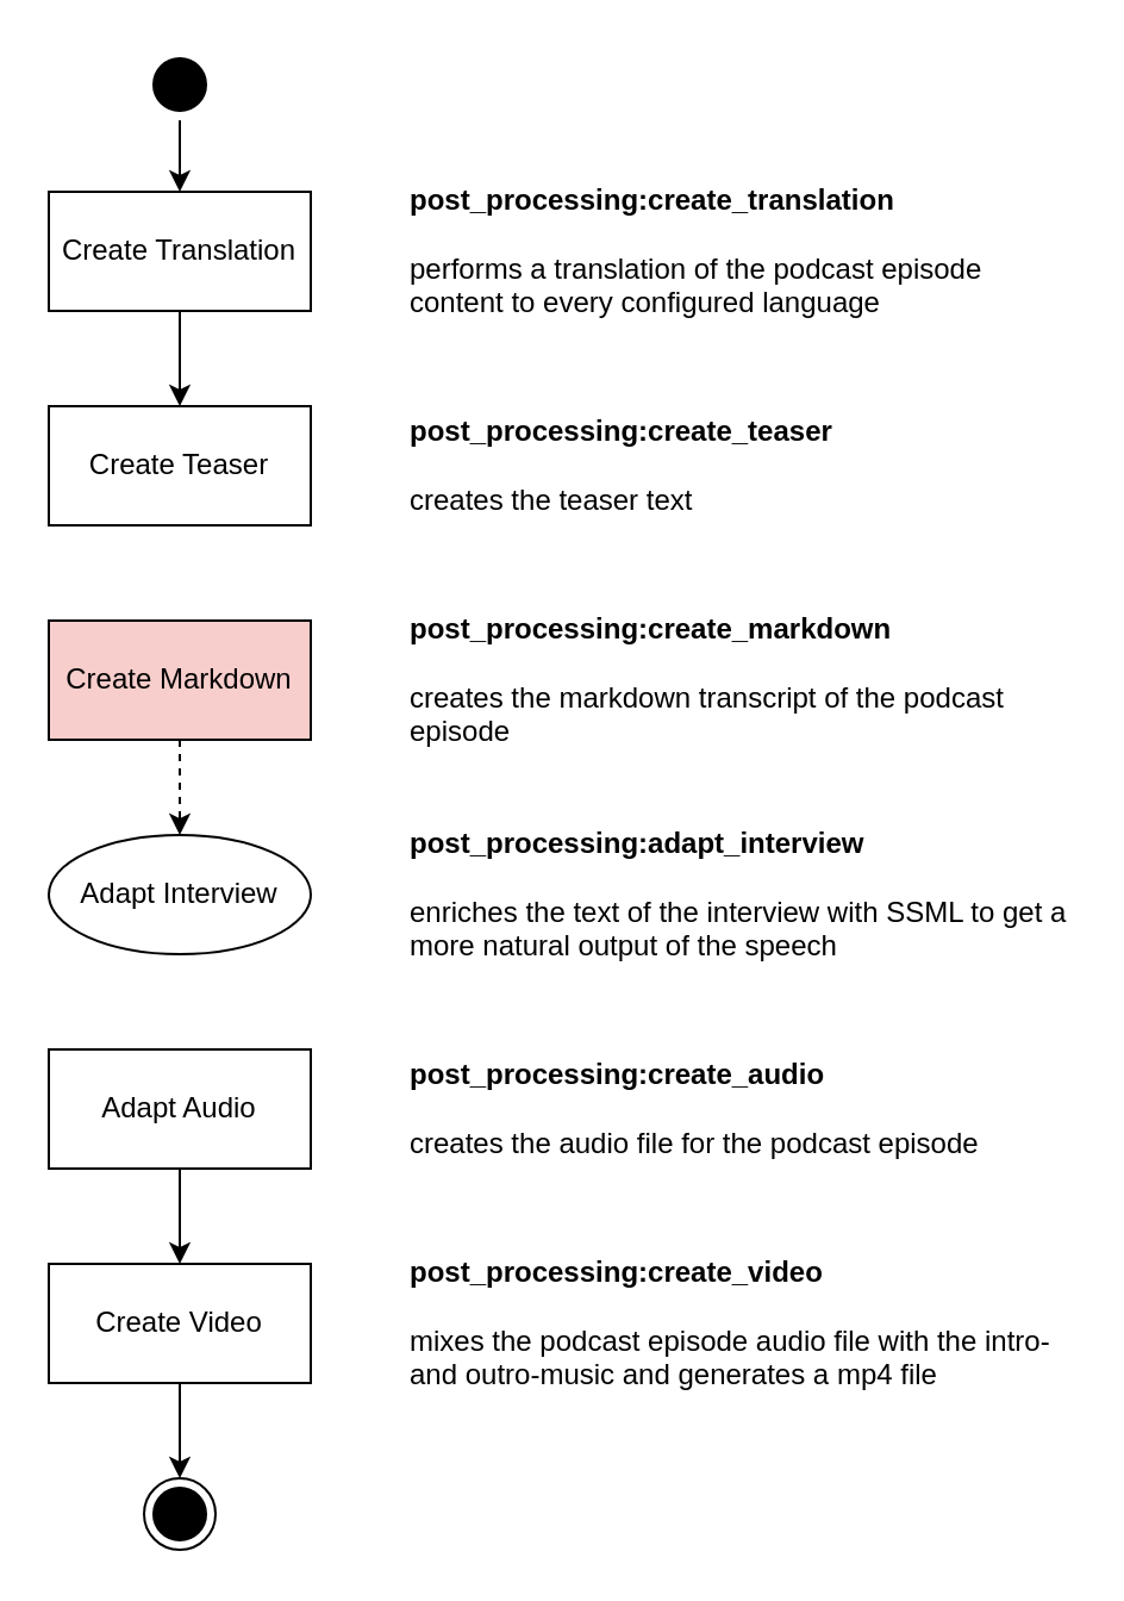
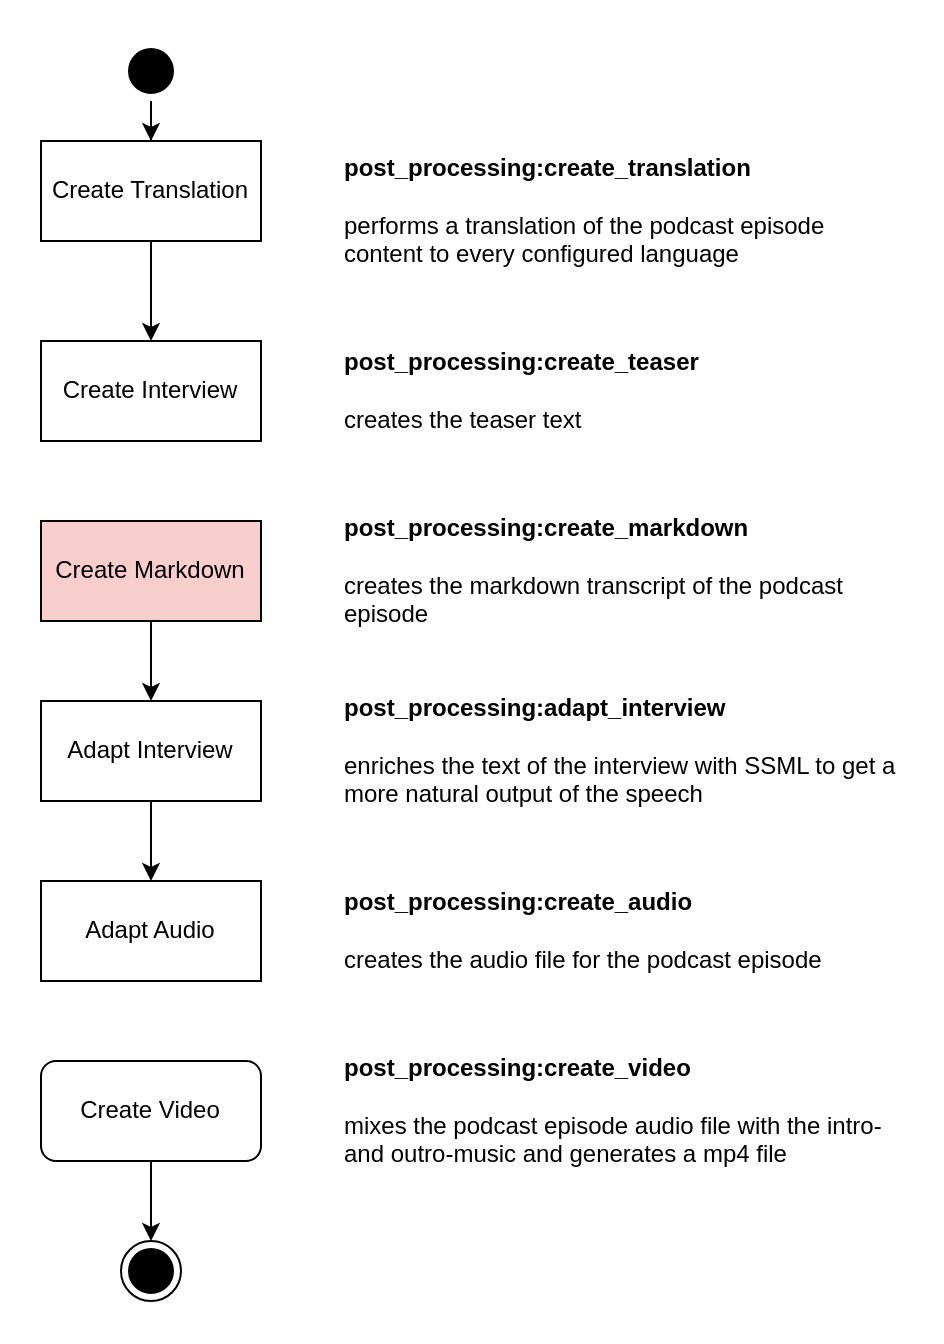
  <mxCell id="0" />
  <mxCell id="1" parent="0" />
  <mxCell id="2" value="" style="edgeStyle=orthogonalEdgeStyle;rounded=0;orthogonalLoop=1;jettySize=auto;html=1;" edge="1" parent="1" source="3" target="6"><mxGeometry relative="1" as="geometry" /></mxCell>
  <mxCell id="3" value="" style="ellipse;html=1;shape=startState;fillColor=#000000;strokeColor=#000000;" vertex="1" parent="1"><mxGeometry x="60" y="20" width="30" height="30" as="geometry" /></mxCell>
  <mxCell id="4" value="" style="ellipse;html=1;shape=endState;fillColor=#000000;strokeColor=#000000;" vertex="1" parent="1"><mxGeometry x="60" y="620" width="30" height="30" as="geometry" /></mxCell>
  <mxCell id="5" value="" style="edgeStyle=orthogonalEdgeStyle;rounded=0;orthogonalLoop=1;jettySize=auto;html=1;" edge="1" parent="1" source="6" target="8"><mxGeometry relative="1" as="geometry" /></mxCell>
- <mxCell id="6" value="Create Translation" style="html=1;whiteSpace=wrap;" vertex="1" parent="1"><mxGeometry x="20" y="80" width="110" height="50" as="geometry" /></mxCell>
+ <mxCell id="6" value="Create Translation" style="html=1;whiteSpace=wrap;" vertex="1" parent="1"><mxGeometry x="20" y="70" width="110" height="50" as="geometry" /></mxCell>
  <mxCell id="7" value="&lt;div align=&quot;left&quot;&gt;&lt;b&gt;post_processing:create_translation&lt;/b&gt;&lt;br&gt;&lt;br&gt;&lt;/div&gt;&lt;div align=&quot;left&quot;&gt;performs a translation of the podcast episode content to every configured language&lt;/div&gt;" style="text;html=1;align=left;verticalAlign=middle;whiteSpace=wrap;rounded=0;" vertex="1" parent="1"><mxGeometry x="170" y="90" width="280" height="30" as="geometry" /></mxCell>
- <mxCell id="8" value="Create Teaser" style="html=1;whiteSpace=wrap;" vertex="1" parent="1"><mxGeometry x="20" y="170" width="110" height="50" as="geometry" /></mxCell>
+ <mxCell id="8" value="Create Interview" style="html=1;whiteSpace=wrap;" vertex="1" parent="1"><mxGeometry x="20" y="170" width="110" height="50" as="geometry" /></mxCell>
  <mxCell id="9" value="&lt;div align=&quot;left&quot;&gt;&lt;b&gt;post_processing:create_teaser&lt;/b&gt;&lt;br&gt;&lt;br&gt;&lt;/div&gt;&lt;div align=&quot;left&quot;&gt;creates the teaser text&lt;/div&gt;" style="text;html=1;align=left;verticalAlign=middle;whiteSpace=wrap;rounded=0;" vertex="1" parent="1"><mxGeometry x="170" y="180" width="280" height="30" as="geometry" /></mxCell>
- <mxCell id="10" value="" style="edgeStyle=orthogonalEdgeStyle;rounded=0;orthogonalLoop=1;jettySize=auto;html=1;dashed=1;" edge="1" parent="1" source="11" target="14"><mxGeometry relative="1" as="geometry" /></mxCell>
+ <mxCell id="10" value="" style="edgeStyle=orthogonalEdgeStyle;rounded=0;orthogonalLoop=1;jettySize=auto;html=1;" edge="1" parent="1" source="11" target="14"><mxGeometry relative="1" as="geometry" /></mxCell>
  <mxCell id="11" value="Create Markdown" style="html=1;whiteSpace=wrap;fillColor=#f8cecc;" vertex="1" parent="1"><mxGeometry x="20" y="260" width="110" height="50" as="geometry" /></mxCell>
  <mxCell id="12" value="&lt;div align=&quot;left&quot;&gt;&lt;b&gt;post_processing:create_markdown&lt;/b&gt;&lt;br&gt;&lt;br&gt;&lt;/div&gt;&lt;div align=&quot;left&quot;&gt;creates the markdown transcript of the podcast episode&lt;/div&gt;" style="text;html=1;align=left;verticalAlign=middle;whiteSpace=wrap;rounded=0;" vertex="1" parent="1"><mxGeometry x="170" y="270" width="280" height="30" as="geometry" /></mxCell>
- <mxCell id="14" value="Adapt Interview" style="ellipse;html=1;whiteSpace=wrap;" vertex="1" parent="1"><mxGeometry x="20" y="350" width="110" height="50" as="geometry" /></mxCell>
+ <mxCell id="13" value="" style="edgeStyle=orthogonalEdgeStyle;rounded=0;orthogonalLoop=1;jettySize=auto;html=1;" edge="1" parent="1" source="14" target="17"><mxGeometry relative="1" as="geometry" /></mxCell>
+ <mxCell id="14" value="Adapt Interview" style="html=1;whiteSpace=wrap;" vertex="1" parent="1"><mxGeometry x="20" y="350" width="110" height="50" as="geometry" /></mxCell>
  <mxCell id="15" value="&lt;div align=&quot;left&quot;&gt;&lt;b&gt;post_processing:adapt_interview&lt;/b&gt;&lt;br&gt;&lt;br&gt;&lt;/div&gt;&lt;div align=&quot;left&quot;&gt;enriches the text of the interview with SSML to get a more natural output of the speech&lt;/div&gt;" style="text;html=1;align=left;verticalAlign=middle;whiteSpace=wrap;rounded=0;" vertex="1" parent="1"><mxGeometry x="170" y="360" width="280" height="30" as="geometry" /></mxCell>
- <mxCell id="16" value="" style="edgeStyle=orthogonalEdgeStyle;rounded=0;orthogonalLoop=1;jettySize=auto;html=1;" edge="1" parent="1" source="17" target="20"><mxGeometry relative="1" as="geometry" /></mxCell>
  <mxCell id="17" value="Adapt Audio" style="html=1;whiteSpace=wrap;" vertex="1" parent="1"><mxGeometry x="20" y="440" width="110" height="50" as="geometry" /></mxCell>
  <mxCell id="18" value="&lt;div align=&quot;left&quot;&gt;&lt;b&gt;post_processing:create_audio&lt;/b&gt;&lt;br&gt;&lt;br&gt;&lt;/div&gt;&lt;div align=&quot;left&quot;&gt;creates the audio file for the podcast episode&lt;/div&gt;" style="text;html=1;align=left;verticalAlign=middle;whiteSpace=wrap;rounded=0;" vertex="1" parent="1"><mxGeometry x="170" y="450" width="280" height="30" as="geometry" /></mxCell>
  <mxCell id="19" value="" style="edgeStyle=orthogonalEdgeStyle;rounded=0;orthogonalLoop=1;jettySize=auto;html=1;" edge="1" parent="1" source="20" target="4"><mxGeometry relative="1" as="geometry" /></mxCell>
- <mxCell id="20" value="Create Video" style="html=1;whiteSpace=wrap;" vertex="1" parent="1"><mxGeometry x="20" y="530" width="110" height="50" as="geometry" /></mxCell>
+ <mxCell id="20" value="Create Video" style="html=1;whiteSpace=wrap;rounded=1;" vertex="1" parent="1"><mxGeometry x="20" y="530" width="110" height="50" as="geometry" /></mxCell>
  <mxCell id="21" value="&lt;div align=&quot;left&quot;&gt;&lt;b&gt;post_processing:create_video&lt;/b&gt;&lt;br&gt;&lt;br&gt;&lt;/div&gt;&lt;div align=&quot;left&quot;&gt;mixes the podcast episode audio file with the intro- and outro-music and generates a mp4 file&lt;/div&gt;" style="text;html=1;align=left;verticalAlign=middle;whiteSpace=wrap;rounded=0;" vertex="1" parent="1"><mxGeometry x="170" y="540" width="280" height="30" as="geometry" /></mxCell>
